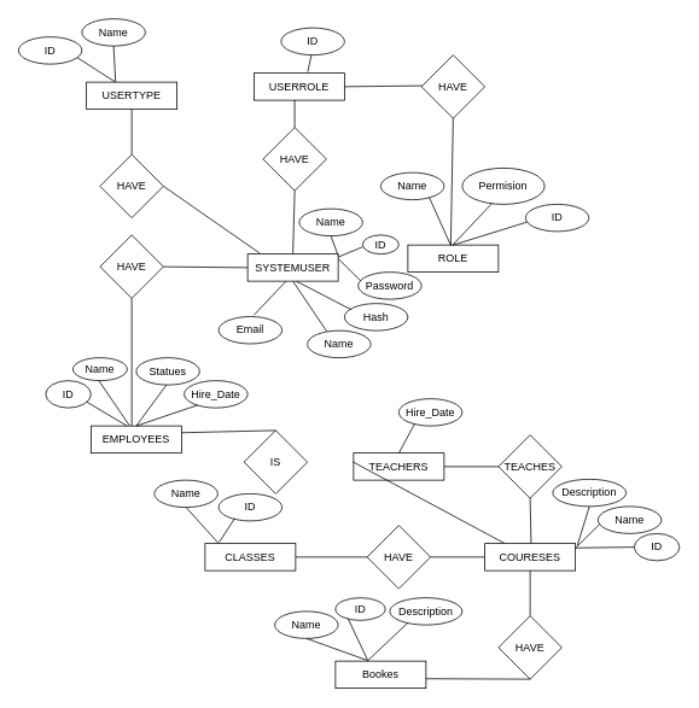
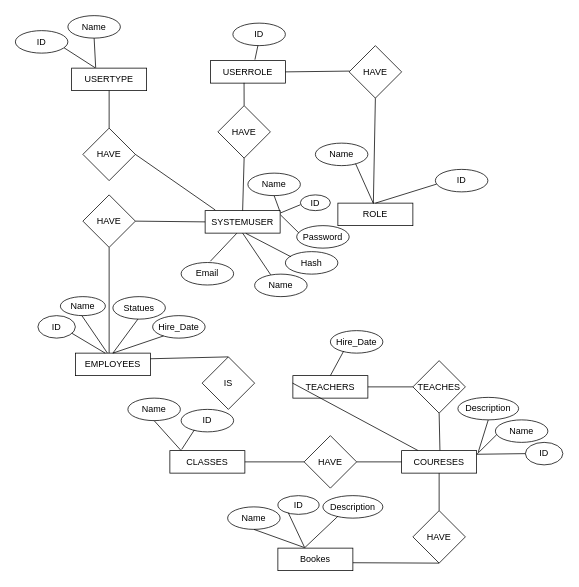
  <mxCell id="0" />
  <mxCell id="1" parent="0" />
  <mxCell id="2" value="USERROLE" style="rounded=0;whiteSpace=wrap;html=1;" vertex="1" parent="1"><mxGeometry x="280" y="80" width="100" height="30" as="geometry" /></mxCell>
  <mxCell id="3" value="" style="endArrow=none;html=1;rounded=0;entryX=1;entryY=0.5;entryDx=0;entryDy=0;exitX=0.013;exitY=0.485;exitDx=0;exitDy=0;exitPerimeter=0;" edge="1" parent="1" source="4" target="2"><mxGeometry width="50" height="50" relative="1" as="geometry"><mxPoint x="460" y="160" as="sourcePoint" /><mxPoint x="340" y="250" as="targetPoint" /></mxGeometry></mxCell>
  <mxCell id="4" value="HAVE" style="rhombus;whiteSpace=wrap;html=1;" vertex="1" parent="1"><mxGeometry x="465" y="60" width="70" height="70" as="geometry" /></mxCell>
  <mxCell id="5" value="ROLE" style="rounded=0;whiteSpace=wrap;html=1;" vertex="1" parent="1"><mxGeometry x="450" y="270" width="100" height="30" as="geometry" /></mxCell>
  <mxCell id="6" value="" style="endArrow=none;html=1;rounded=0;entryX=0.5;entryY=1;entryDx=0;entryDy=0;exitX=0.473;exitY=0.027;exitDx=0;exitDy=0;exitPerimeter=0;" edge="1" parent="1" source="5" target="4"><mxGeometry width="50" height="50" relative="1" as="geometry"><mxPoint x="471" y="174" as="sourcePoint" /><mxPoint x="400" y="105" as="targetPoint" /></mxGeometry></mxCell>
  <mxCell id="7" value="ID" style="ellipse;whiteSpace=wrap;html=1;" vertex="1" parent="1"><mxGeometry x="580" y="225" width="70" height="30" as="geometry" /></mxCell>
  <mxCell id="8" value="" style="endArrow=none;html=1;rounded=0;entryX=0.02;entryY=0.657;entryDx=0;entryDy=0;entryPerimeter=0;" edge="1" parent="1" target="7"><mxGeometry width="50" height="50" relative="1" as="geometry"><mxPoint x="500" y="270" as="sourcePoint" /><mxPoint x="505" y="210" as="targetPoint" /></mxGeometry></mxCell>
- <mxCell id="9" value="Permision" style="ellipse;whiteSpace=wrap;html=1;" vertex="1" parent="1"><mxGeometry x="510" y="185" width="91" height="40" as="geometry" /></mxCell>
- <mxCell id="10" value="" style="endArrow=none;html=1;rounded=0;entryX=0.36;entryY=0.979;entryDx=0;entryDy=0;entryPerimeter=0;exitX=0.495;exitY=-0.004;exitDx=0;exitDy=0;exitPerimeter=0;" edge="1" parent="1" target="9" source="5"><mxGeometry width="50" height="50" relative="1" as="geometry"><mxPoint x="500" y="269" as="sourcePoint" /><mxPoint x="494" y="170" as="targetPoint" /></mxGeometry></mxCell>
  <mxCell id="11" value="Name" style="ellipse;whiteSpace=wrap;html=1;" vertex="1" parent="1"><mxGeometry x="420" y="190" width="70" height="30" as="geometry" /></mxCell>
  <mxCell id="12" value="" style="endArrow=none;html=1;rounded=0;entryX=0.766;entryY=0.914;entryDx=0;entryDy=0;exitX=0.471;exitY=-0.004;exitDx=0;exitDy=0;exitPerimeter=0;entryPerimeter=0;" edge="1" parent="1" target="11" source="5"><mxGeometry width="50" height="50" relative="1" as="geometry"><mxPoint x="360" y="260" as="sourcePoint" /><mxPoint x="344" y="200" as="targetPoint" /></mxGeometry></mxCell>
  <mxCell id="13" value="" style="endArrow=none;html=1;rounded=0;entryX=0.449;entryY=0.987;entryDx=0;entryDy=0;exitX=0.5;exitY=0;exitDx=0;exitDy=0;entryPerimeter=0;" edge="1" parent="1" source="14" target="2"><mxGeometry width="50" height="50" relative="1" as="geometry"><mxPoint x="400" y="175" as="sourcePoint" /><mxPoint x="330" y="110" as="targetPoint" /></mxGeometry></mxCell>
  <mxCell id="14" value="HAVE" style="rhombus;whiteSpace=wrap;html=1;" vertex="1" parent="1"><mxGeometry x="290" y="140" width="70" height="70" as="geometry" /></mxCell>
  <mxCell id="15" value="SYSTEMUSER" style="rounded=0;whiteSpace=wrap;html=1;" vertex="1" parent="1"><mxGeometry x="273" y="280" width="100" height="30" as="geometry" /></mxCell>
  <mxCell id="16" value="" style="endArrow=none;html=1;rounded=0;exitX=0.5;exitY=0;exitDx=0;exitDy=0;entryX=0.5;entryY=1;entryDx=0;entryDy=0;" edge="1" parent="1" source="15" target="14"><mxGeometry width="50" height="50" relative="1" as="geometry"><mxPoint x="321" y="179" as="sourcePoint" /><mxPoint x="340" y="209" as="targetPoint" /></mxGeometry></mxCell>
  <mxCell id="17" value="Name" style="ellipse;whiteSpace=wrap;html=1;" vertex="1" parent="1"><mxGeometry x="330" y="230" width="70" height="30" as="geometry" /></mxCell>
  <mxCell id="18" value="" style="endArrow=none;html=1;rounded=0;entryX=0.5;entryY=1;entryDx=0;entryDy=0;exitX=0.997;exitY=0.035;exitDx=0;exitDy=0;exitPerimeter=0;" edge="1" parent="1" target="17" source="15"><mxGeometry width="50" height="50" relative="1" as="geometry"><mxPoint x="365" y="280" as="sourcePoint" /><mxPoint x="235" y="212" as="targetPoint" /></mxGeometry></mxCell>
  <mxCell id="19" value="ID" style="ellipse;whiteSpace=wrap;html=1;" vertex="1" parent="1"><mxGeometry x="400" y="259" width="40" height="21" as="geometry" /></mxCell>
  <mxCell id="20" value="" style="endArrow=none;html=1;rounded=0;entryX=0.002;entryY=0.625;entryDx=0;entryDy=0;exitX=1;exitY=0.11;exitDx=0;exitDy=0;exitPerimeter=0;entryPerimeter=0;" edge="1" parent="1" target="19" source="15"><mxGeometry width="50" height="50" relative="1" as="geometry"><mxPoint x="390" y="280" as="sourcePoint" /><mxPoint x="300.1" y="230.83" as="targetPoint" /></mxGeometry></mxCell>
  <mxCell id="21" value="Password" style="ellipse;whiteSpace=wrap;html=1;" vertex="1" parent="1"><mxGeometry x="395.1" y="300" width="70" height="30" as="geometry" /></mxCell>
  <mxCell id="22" value="" style="endArrow=none;html=1;rounded=0;entryX=0.04;entryY=0.322;entryDx=0;entryDy=0;exitX=1.003;exitY=0.183;exitDx=0;exitDy=0;entryPerimeter=0;exitPerimeter=0;" edge="1" parent="1" target="21" source="15"><mxGeometry width="50" height="50" relative="1" as="geometry"><mxPoint x="371.5" y="310.47" as="sourcePoint" /><mxPoint x="314" y="282" as="targetPoint" /></mxGeometry></mxCell>
  <mxCell id="23" value="Hash" style="ellipse;whiteSpace=wrap;html=1;" vertex="1" parent="1"><mxGeometry x="380" y="334.67" width="70" height="30" as="geometry" /></mxCell>
  <mxCell id="24" value="" style="endArrow=none;html=1;rounded=0;entryX=0.106;entryY=0.228;entryDx=0;entryDy=0;exitX=0.542;exitY=1.009;exitDx=0;exitDy=0;exitPerimeter=0;entryPerimeter=0;" edge="1" parent="1" target="23" source="15"><mxGeometry width="50" height="50" relative="1" as="geometry"><mxPoint x="407" y="391" as="sourcePoint" /><mxPoint x="285" y="322" as="targetPoint" /></mxGeometry></mxCell>
  <mxCell id="25" value="Name" style="ellipse;whiteSpace=wrap;html=1;" vertex="1" parent="1"><mxGeometry x="339" y="364.67" width="70" height="30" as="geometry" /></mxCell>
  <mxCell id="26" value="" style="endArrow=none;html=1;rounded=0;entryX=0.305;entryY=0.025;entryDx=0;entryDy=0;exitX=0.5;exitY=1;exitDx=0;exitDy=0;entryPerimeter=0;" edge="1" parent="1" target="25" source="15"><mxGeometry width="50" height="50" relative="1" as="geometry"><mxPoint x="341.9" y="315.33" as="sourcePoint" /><mxPoint x="244" y="346.67" as="targetPoint" /></mxGeometry></mxCell>
  <mxCell id="27" value="Email" style="ellipse;whiteSpace=wrap;html=1;" vertex="1" parent="1"><mxGeometry x="241" y="349.17" width="70" height="30" as="geometry" /></mxCell>
  <mxCell id="28" value="" style="endArrow=none;html=1;rounded=0;entryX=0.557;entryY=-0.056;entryDx=0;entryDy=0;entryPerimeter=0;exitX=0.423;exitY=1.004;exitDx=0;exitDy=0;exitPerimeter=0;" edge="1" parent="1" target="27" source="15"><mxGeometry width="50" height="50" relative="1" as="geometry"><mxPoint x="316" y="311" as="sourcePoint" /><mxPoint x="146" y="331.17" as="targetPoint" /></mxGeometry></mxCell>
  <mxCell id="29" value="HAVE" style="rhombus;whiteSpace=wrap;html=1;" vertex="1" parent="1"><mxGeometry x="110" y="259" width="70" height="70" as="geometry" /></mxCell>
  <mxCell id="30" value="" style="endArrow=none;html=1;rounded=0;exitX=0;exitY=0.5;exitDx=0;exitDy=0;entryX=1;entryY=0.5;entryDx=0;entryDy=0;" edge="1" parent="1" target="29" source="15"><mxGeometry width="50" height="50" relative="1" as="geometry"><mxPoint x="143" y="394.67" as="sourcePoint" /><mxPoint x="160" y="323.67" as="targetPoint" /></mxGeometry></mxCell>
  <mxCell id="31" value="" style="endArrow=none;html=1;rounded=0;entryX=0.5;entryY=1;entryDx=0;entryDy=0;exitX=0.45;exitY=0.036;exitDx=0;exitDy=0;exitPerimeter=0;" edge="1" parent="1" source="42" target="29"><mxGeometry width="50" height="50" relative="1" as="geometry"><mxPoint x="145" y="480" as="sourcePoint" /><mxPoint x="280" y="310" as="targetPoint" /></mxGeometry></mxCell>
  <mxCell id="32" value="HAVE" style="rhombus;whiteSpace=wrap;html=1;" vertex="1" parent="1"><mxGeometry x="110" y="170" width="70" height="70" as="geometry" /></mxCell>
  <mxCell id="33" value="" style="endArrow=none;html=1;rounded=0;exitX=0.135;exitY=-0.028;exitDx=0;exitDy=0;entryX=1;entryY=0.5;entryDx=0;entryDy=0;exitPerimeter=0;" edge="1" parent="1" target="32" source="15"><mxGeometry width="50" height="50" relative="1" as="geometry"><mxPoint x="204" y="290" as="sourcePoint" /><mxPoint x="221" y="219" as="targetPoint" /></mxGeometry></mxCell>
  <mxCell id="34" value="ID" style="ellipse;whiteSpace=wrap;html=1;" vertex="1" parent="1"><mxGeometry x="310" y="30" width="70" height="30" as="geometry" /></mxCell>
  <mxCell id="35" value="" style="endArrow=none;html=1;rounded=0;entryX=0.477;entryY=0.999;entryDx=0;entryDy=0;exitX=0.594;exitY=-0.044;exitDx=0;exitDy=0;exitPerimeter=0;entryPerimeter=0;" edge="1" parent="1" target="34" source="2"><mxGeometry width="50" height="50" relative="1" as="geometry"><mxPoint x="338" y="80" as="sourcePoint" /><mxPoint x="216" y="11" as="targetPoint" /></mxGeometry></mxCell>
  <mxCell id="36" value="ID" style="ellipse;whiteSpace=wrap;html=1;" vertex="1" parent="1"><mxGeometry x="20" y="40" width="70" height="30" as="geometry" /></mxCell>
  <mxCell id="37" value="" style="endArrow=none;html=1;rounded=0;entryX=0.927;entryY=0.762;entryDx=0;entryDy=0;exitX=0.313;exitY=-0.017;exitDx=0;exitDy=0;entryPerimeter=0;exitPerimeter=0;" edge="1" parent="1" target="36" source="38"><mxGeometry width="50" height="50" relative="1" as="geometry"><mxPoint x="87" y="171" as="sourcePoint" /><mxPoint x="-35" y="102" as="targetPoint" /></mxGeometry></mxCell>
  <mxCell id="38" value="USERTYPE" style="rounded=0;whiteSpace=wrap;html=1;" vertex="1" parent="1"><mxGeometry x="95" y="90" width="100" height="30" as="geometry" /></mxCell>
  <mxCell id="39" value="" style="endArrow=none;html=1;rounded=0;entryX=0.5;entryY=1;entryDx=0;entryDy=0;exitX=0.5;exitY=0;exitDx=0;exitDy=0;" edge="1" parent="1" target="38" source="32"><mxGeometry width="50" height="50" relative="1" as="geometry"><mxPoint x="80" y="150" as="sourcePoint" /><mxPoint x="165" y="260" as="targetPoint" /></mxGeometry></mxCell>
  <mxCell id="40" value="Name" style="ellipse;whiteSpace=wrap;html=1;" vertex="1" parent="1"><mxGeometry x="90" y="20" width="70" height="30" as="geometry" /></mxCell>
  <mxCell id="41" value="" style="endArrow=none;html=1;rounded=0;exitX=0.321;exitY=-0.014;exitDx=0;exitDy=0;exitPerimeter=0;entryX=0.5;entryY=1;entryDx=0;entryDy=0;" edge="1" parent="1" target="40" source="38"><mxGeometry width="50" height="50" relative="1" as="geometry"><mxPoint x="125" y="65" as="sourcePoint" /><mxPoint x="100" y="60" as="targetPoint" /></mxGeometry></mxCell>
  <mxCell id="42" value="EMPLOYEES" style="rounded=0;whiteSpace=wrap;html=1;" vertex="1" parent="1"><mxGeometry x="100" y="470" width="100" height="30" as="geometry" /></mxCell>
  <mxCell id="43" value="ID" style="ellipse;whiteSpace=wrap;html=1;" vertex="1" parent="1"><mxGeometry x="50" y="420" width="50" height="30" as="geometry" /></mxCell>
  <mxCell id="44" value="" style="endArrow=none;html=1;rounded=0;entryX=0.908;entryY=0.786;entryDx=0;entryDy=0;exitX=0.398;exitY=0.002;exitDx=0;exitDy=0;exitPerimeter=0;entryPerimeter=0;" edge="1" parent="1" target="43" source="42"><mxGeometry width="50" height="50" relative="1" as="geometry"><mxPoint x="121.4" y="489.58" as="sourcePoint" /><mxPoint x="-34" y="401" as="targetPoint" /></mxGeometry></mxCell>
  <mxCell id="45" value="Name" style="ellipse;whiteSpace=wrap;html=1;" vertex="1" parent="1"><mxGeometry x="80" y="394.67" width="60" height="25.33" as="geometry" /></mxCell>
  <mxCell id="46" value="" style="endArrow=none;html=1;rounded=0;entryX=0.477;entryY=0.999;entryDx=0;entryDy=0;entryPerimeter=0;exitX=0.427;exitY=-0.003;exitDx=0;exitDy=0;exitPerimeter=0;" edge="1" parent="1" target="45" source="42"><mxGeometry width="50" height="50" relative="1" as="geometry"><mxPoint x="142" y="470" as="sourcePoint" /><mxPoint x="-14" y="381" as="targetPoint" /></mxGeometry></mxCell>
  <mxCell id="47" value="Statues" style="ellipse;whiteSpace=wrap;html=1;" vertex="1" parent="1"><mxGeometry x="150" y="394.67" width="70" height="30" as="geometry" /></mxCell>
  <mxCell id="48" value="" style="endArrow=none;html=1;rounded=0;entryX=0.477;entryY=0.999;entryDx=0;entryDy=0;entryPerimeter=0;" edge="1" parent="1" target="47"><mxGeometry width="50" height="50" relative="1" as="geometry"><mxPoint x="150" y="470" as="sourcePoint" /><mxPoint x="56" y="375.67" as="targetPoint" /></mxGeometry></mxCell>
  <mxCell id="49" value="Hire_Date" style="ellipse;whiteSpace=wrap;html=1;" vertex="1" parent="1"><mxGeometry x="203" y="420" width="70" height="30" as="geometry" /></mxCell>
  <mxCell id="50" value="" style="endArrow=none;html=1;rounded=0;exitX=0.5;exitY=0;exitDx=0;exitDy=0;entryX=0.208;entryY=0.903;entryDx=0;entryDy=0;entryPerimeter=0;" edge="1" parent="1" target="49" source="42"><mxGeometry width="50" height="50" relative="1" as="geometry"><mxPoint x="190" y="462.17" as="sourcePoint" /><mxPoint x="221" y="447" as="targetPoint" /></mxGeometry></mxCell>
  <mxCell id="51" value="IS" style="rhombus;whiteSpace=wrap;html=1;" vertex="1" parent="1"><mxGeometry x="269" y="475" width="70" height="70" as="geometry" /></mxCell>
  <mxCell id="52" value="" style="endArrow=none;html=1;rounded=0;exitX=1;exitY=0.25;exitDx=0;exitDy=0;entryX=0.5;entryY=0;entryDx=0;entryDy=0;" edge="1" parent="1" target="51" source="42"><mxGeometry width="50" height="50" relative="1" as="geometry"><mxPoint x="241" y="480" as="sourcePoint" /><mxPoint x="371" y="552.17" as="targetPoint" /></mxGeometry></mxCell>
  <mxCell id="53" value="TEACHERS" style="rounded=0;whiteSpace=wrap;html=1;" vertex="1" parent="1"><mxGeometry x="390" y="500" width="100" height="30" as="geometry" /></mxCell>
  <mxCell id="54" value="" style="endArrow=none;html=1;rounded=0;exitX=-0.005;exitY=0.331;exitDx=0;exitDy=0;exitPerimeter=0;" edge="1" parent="1" source="53" target="60"><mxGeometry width="50" height="50" relative="1" as="geometry"><mxPoint x="386.5" y="534.58" as="sourcePoint" /><mxPoint x="340" y="510" as="targetPoint" /></mxGeometry></mxCell>
  <mxCell id="55" value="Hire_Date" style="ellipse;whiteSpace=wrap;html=1;" vertex="1" parent="1"><mxGeometry x="440" y="440" width="70" height="30" as="geometry" /></mxCell>
  <mxCell id="56" value="" style="endArrow=none;html=1;rounded=0;entryX=0.252;entryY=0.914;entryDx=0;entryDy=0;exitX=1;exitY=0.25;exitDx=0;exitDy=0;entryPerimeter=0;" edge="1" parent="1" target="55"><mxGeometry width="50" height="50" relative="1" as="geometry"><mxPoint x="440" y="500" as="sourcePoint" /><mxPoint x="366" y="427.67" as="targetPoint" /></mxGeometry></mxCell>
  <mxCell id="57" value="TEACHES" style="rhombus;whiteSpace=wrap;html=1;" vertex="1" parent="1"><mxGeometry x="550" y="480" width="70" height="70" as="geometry" /></mxCell>
  <mxCell id="58" value="" style="endArrow=none;html=1;rounded=0;entryX=0.5;entryY=1;entryDx=0;entryDy=0;exitX=0.511;exitY=-0.003;exitDx=0;exitDy=0;exitPerimeter=0;" edge="1" parent="1" target="57" source="60"><mxGeometry width="50" height="50" relative="1" as="geometry"><mxPoint x="585" y="610" as="sourcePoint" /><mxPoint x="642" y="515" as="targetPoint" /></mxGeometry></mxCell>
  <mxCell id="59" value="" style="endArrow=none;html=1;rounded=0;entryX=0;entryY=0.5;entryDx=0;entryDy=0;exitX=1;exitY=0.5;exitDx=0;exitDy=0;" edge="1" parent="1" source="53" target="57"><mxGeometry width="50" height="50" relative="1" as="geometry"><mxPoint x="616" y="640" as="sourcePoint" /><mxPoint x="616" y="560" as="targetPoint" /></mxGeometry></mxCell>
  <mxCell id="60" value="COURESES" style="rounded=0;whiteSpace=wrap;html=1;" vertex="1" parent="1"><mxGeometry x="535" y="600" width="100" height="30" as="geometry" /></mxCell>
  <mxCell id="61" value="Description" style="ellipse;whiteSpace=wrap;html=1;" vertex="1" parent="1"><mxGeometry x="610" y="529" width="81" height="30" as="geometry" /></mxCell>
  <mxCell id="62" value="" style="endArrow=none;html=1;rounded=0;entryX=0.5;entryY=1;entryDx=0;entryDy=0;exitX=1.021;exitY=0.074;exitDx=0;exitDy=0;exitPerimeter=0;" edge="1" parent="1" target="61" source="60"><mxGeometry width="50" height="50" relative="1" as="geometry"><mxPoint x="660" y="600" as="sourcePoint" /><mxPoint x="586" y="527.67" as="targetPoint" /></mxGeometry></mxCell>
  <mxCell id="63" value="Name" style="ellipse;whiteSpace=wrap;html=1;" vertex="1" parent="1"><mxGeometry x="660" y="559" width="70" height="30" as="geometry" /></mxCell>
  <mxCell id="64" value="" style="endArrow=none;html=1;rounded=0;entryX=0.027;entryY=0.653;entryDx=0;entryDy=0;exitX=1.007;exitY=0.149;exitDx=0;exitDy=0;exitPerimeter=0;entryPerimeter=0;" edge="1" parent="1" target="63" source="60"><mxGeometry width="50" height="50" relative="1" as="geometry"><mxPoint x="670" y="630" as="sourcePoint" /><mxPoint x="596" y="557.67" as="targetPoint" /></mxGeometry></mxCell>
  <mxCell id="65" value="HAVE" style="rhombus;whiteSpace=wrap;html=1;" vertex="1" parent="1"><mxGeometry x="405" y="580" width="70" height="70" as="geometry" /></mxCell>
  <mxCell id="66" value="" style="endArrow=none;html=1;rounded=0;exitX=-0.005;exitY=0.331;exitDx=0;exitDy=0;entryX=1;entryY=0.5;entryDx=0;entryDy=0;exitPerimeter=0;" edge="1" parent="1" target="65"><mxGeometry width="50" height="50" relative="1" as="geometry"><mxPoint x="535" y="615" as="sourcePoint" /><mxPoint x="485" y="615" as="targetPoint" /></mxGeometry></mxCell>
  <mxCell id="67" value="" style="endArrow=none;html=1;rounded=0;exitX=0;exitY=0.5;exitDx=0;exitDy=0;" edge="1" parent="1" source="65"><mxGeometry width="50" height="50" relative="1" as="geometry"><mxPoint x="400" y="520" as="sourcePoint" /><mxPoint x="310" y="615" as="targetPoint" /></mxGeometry></mxCell>
  <mxCell id="68" value="CLASSES" style="rounded=0;whiteSpace=wrap;html=1;" vertex="1" parent="1"><mxGeometry x="226" y="600" width="100" height="30" as="geometry" /></mxCell>
  <mxCell id="69" value="Name" style="ellipse;whiteSpace=wrap;html=1;" vertex="1" parent="1"><mxGeometry x="170" y="530" width="70" height="30" as="geometry" /></mxCell>
  <mxCell id="70" value="" style="endArrow=none;html=1;rounded=0;entryX=0.5;entryY=1;entryDx=0;entryDy=0;exitX=1;exitY=0.25;exitDx=0;exitDy=0;" edge="1" parent="1" target="69"><mxGeometry width="50" height="50" relative="1" as="geometry"><mxPoint x="241" y="600" as="sourcePoint" /><mxPoint x="167" y="527.67" as="targetPoint" /></mxGeometry></mxCell>
  <mxCell id="71" value="ID" style="ellipse;whiteSpace=wrap;html=1;" vertex="1" parent="1"><mxGeometry x="241" y="545" width="70" height="30" as="geometry" /></mxCell>
  <mxCell id="72" value="" style="endArrow=none;html=1;rounded=0;entryX=0.252;entryY=0.914;entryDx=0;entryDy=0;exitX=0.157;exitY=-0.052;exitDx=0;exitDy=0;entryPerimeter=0;exitPerimeter=0;" edge="1" parent="1" target="71" source="68"><mxGeometry width="50" height="50" relative="1" as="geometry"><mxPoint x="304" y="600" as="sourcePoint" /><mxPoint x="230" y="527.67" as="targetPoint" /></mxGeometry></mxCell>
  <mxCell id="73" value="ID" style="ellipse;whiteSpace=wrap;html=1;" vertex="1" parent="1"><mxGeometry x="700" y="589" width="50" height="30" as="geometry" /></mxCell>
  <mxCell id="74" value="" style="endArrow=none;html=1;rounded=0;entryX=0;entryY=0.5;entryDx=0;entryDy=0;exitX=1;exitY=0.162;exitDx=0;exitDy=0;exitPerimeter=0;" edge="1" parent="1" target="73" source="60"><mxGeometry width="50" height="50" relative="1" as="geometry"><mxPoint x="745" y="656" as="sourcePoint" /><mxPoint x="706" y="583.67" as="targetPoint" /></mxGeometry></mxCell>
  <mxCell id="75" value="HAVE" style="rhombus;whiteSpace=wrap;html=1;" vertex="1" parent="1"><mxGeometry x="550" y="680" width="70" height="70" as="geometry" /></mxCell>
  <mxCell id="76" value="" style="endArrow=none;html=1;rounded=0;exitX=0.5;exitY=1;exitDx=0;exitDy=0;entryX=0.5;entryY=0;entryDx=0;entryDy=0;" edge="1" parent="1" source="60" target="75"><mxGeometry width="50" height="50" relative="1" as="geometry"><mxPoint x="545" y="625" as="sourcePoint" /><mxPoint x="485" y="625" as="targetPoint" /></mxGeometry></mxCell>
  <mxCell id="77" value="" style="endArrow=none;html=1;rounded=0;entryX=0.5;entryY=1;entryDx=0;entryDy=0;exitX=0.99;exitY=0.649;exitDx=0;exitDy=0;exitPerimeter=0;" edge="1" parent="1" source="78" target="75"><mxGeometry width="50" height="50" relative="1" as="geometry"><mxPoint x="450" y="750" as="sourcePoint" /><mxPoint x="595" y="690" as="targetPoint" /></mxGeometry></mxCell>
  <mxCell id="78" value="Bookes" style="rounded=0;whiteSpace=wrap;html=1;" vertex="1" parent="1"><mxGeometry x="370" y="730" width="100" height="30" as="geometry" /></mxCell>
  <mxCell id="79" value="Name" style="ellipse;whiteSpace=wrap;html=1;" vertex="1" parent="1"><mxGeometry x="303" y="675" width="70" height="30" as="geometry" /></mxCell>
  <mxCell id="80" value="" style="endArrow=none;html=1;rounded=0;entryX=0.5;entryY=1;entryDx=0;entryDy=0;exitX=0.357;exitY=-0.021;exitDx=0;exitDy=0;exitPerimeter=0;" edge="1" parent="1" target="79" source="78"><mxGeometry width="50" height="50" relative="1" as="geometry"><mxPoint x="405" y="730" as="sourcePoint" /><mxPoint x="331" y="657.67" as="targetPoint" /></mxGeometry></mxCell>
  <mxCell id="81" value="ID" style="ellipse;whiteSpace=wrap;html=1;" vertex="1" parent="1"><mxGeometry x="370" y="660" width="55" height="25" as="geometry" /></mxCell>
  <mxCell id="82" value="" style="endArrow=none;html=1;rounded=0;entryX=0.252;entryY=0.914;entryDx=0;entryDy=0;exitX=0.357;exitY=-0.024;exitDx=0;exitDy=0;entryPerimeter=0;exitPerimeter=0;" edge="1" parent="1" target="81" source="78"><mxGeometry width="50" height="50" relative="1" as="geometry"><mxPoint x="406" y="728" as="sourcePoint" /><mxPoint x="394" y="657.67" as="targetPoint" /></mxGeometry></mxCell>
  <mxCell id="83" value="Description" style="ellipse;whiteSpace=wrap;html=1;" vertex="1" parent="1"><mxGeometry x="430" y="660" width="80" height="30" as="geometry" /></mxCell>
  <mxCell id="84" value="" style="endArrow=none;html=1;rounded=0;entryX=0.252;entryY=0.914;entryDx=0;entryDy=0;exitX=0.361;exitY=-0.029;exitDx=0;exitDy=0;entryPerimeter=0;exitPerimeter=0;" edge="1" parent="1" target="83" source="78"><mxGeometry width="50" height="50" relative="1" as="geometry"><mxPoint x="476" y="717" as="sourcePoint" /><mxPoint x="464" y="645.67" as="targetPoint" /></mxGeometry></mxCell>
